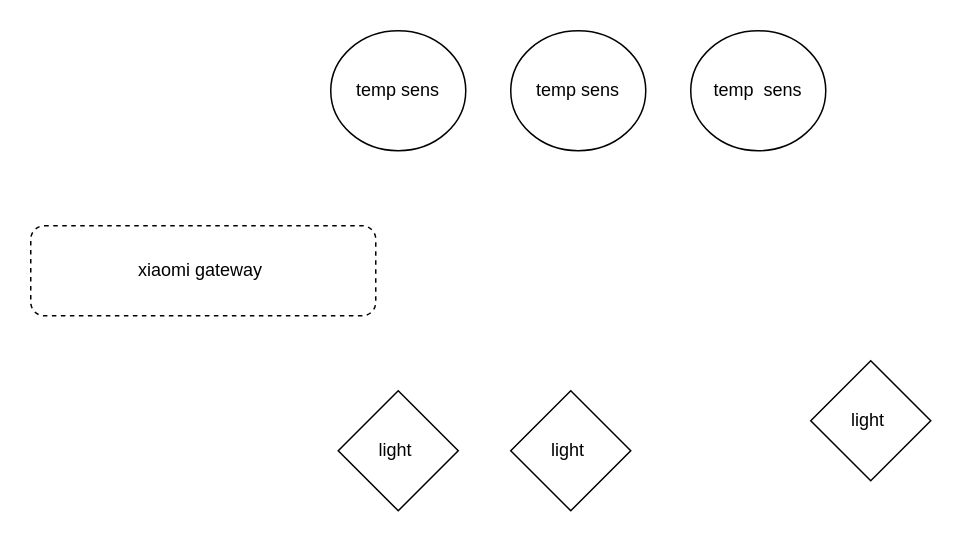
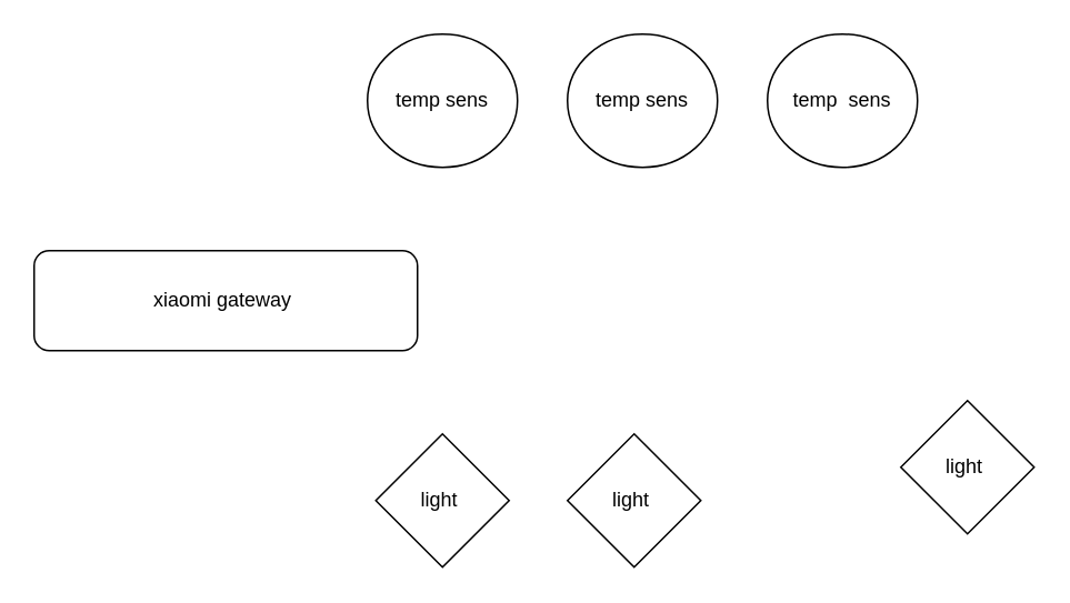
  <mxCell id="0" />
  <mxCell id="1" parent="0" />
  <mxCell id="2" value="temp&amp;nbsp; sens&lt;br&gt;" style="ellipse;whiteSpace=wrap;html=1;" vertex="1" parent="1"><mxGeometry x="460" y="20" width="90" height="80" as="geometry" /></mxCell>
  <mxCell id="3" value="temp sens&lt;br&gt;" style="ellipse;whiteSpace=wrap;html=1;" vertex="1" parent="1"><mxGeometry x="340" y="20" width="90" height="80" as="geometry" /></mxCell>
  <mxCell id="4" value="temp sens&lt;br&gt;" style="ellipse;whiteSpace=wrap;html=1;" vertex="1" parent="1"><mxGeometry x="220" y="20" width="90" height="80" as="geometry" /></mxCell>
- <mxCell id="5" value="xiaomi gateway&amp;nbsp;&lt;br&gt;" style="rounded=1;whiteSpace=wrap;html=1;dashed=1;" vertex="1" parent="1"><mxGeometry x="20" y="150" width="230" height="60" as="geometry" /></mxCell>
+ <mxCell id="5" value="xiaomi gateway&amp;nbsp;&lt;br&gt;" style="rounded=1;whiteSpace=wrap;html=1;" vertex="1" parent="1"><mxGeometry x="20" y="150" width="230" height="60" as="geometry" /></mxCell>
  <mxCell id="6" value="light&amp;nbsp;&lt;br&gt;" style="rhombus;whiteSpace=wrap;html=1;" vertex="1" parent="1"><mxGeometry x="225" y="260" width="80" height="80" as="geometry" /></mxCell>
  <mxCell id="7" value="light&amp;nbsp;&lt;br&gt;" style="rhombus;whiteSpace=wrap;html=1;" vertex="1" parent="1"><mxGeometry x="340" y="260" width="80" height="80" as="geometry" /></mxCell>
  <mxCell id="8" value="light&amp;nbsp;&lt;br&gt;" style="rhombus;whiteSpace=wrap;html=1;" vertex="1" parent="1"><mxGeometry x="540" y="240" width="80" height="80" as="geometry" /></mxCell>
